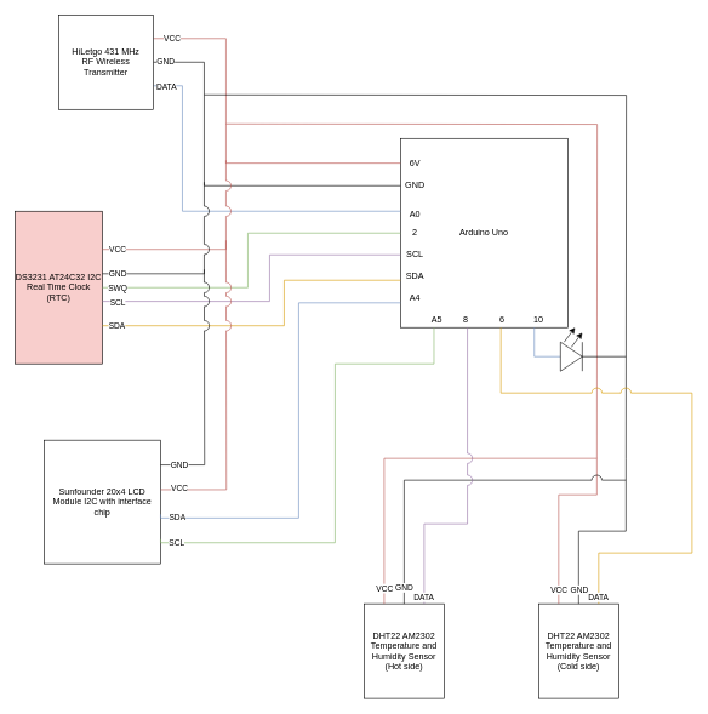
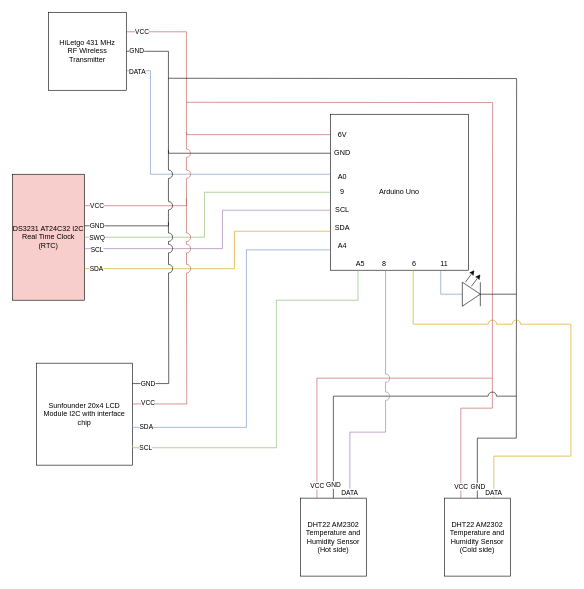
  <mxCell id="0" />
  <mxCell id="1" parent="0" />
  <mxCell id="2" value="Arduino Uno" style="rounded=0;whiteSpace=wrap;html=1;points=[[0,0,0,0,0],[0,0.25,0,0,0],[0,0.5,0,0,-96],[0,0.5,0,0,-30],[0,0.5,0,0,0],[0,0.5,0,0,30],[0,0.5,0,0,96],[0,0.75,0,0,0],[0,1,0,0,0],[0.2,1,0,0,0],[0.25,0,0,0,0],[0.4,1,0,0,0],[0.5,0,0,0,0],[0.6,1,0,0,0],[0.75,0,0,0,0],[0.8,1,0,0,0],[1,0,0,0,0],[1,0.25,0,0,0],[1,0.5,0,0,0],[1,0.75,0,0,0],[1,1,0,0,0]];" vertex="1" parent="1"><mxGeometry x="550" y="190" width="230" height="260" as="geometry" /></mxCell>
  <mxCell id="3" value="" style="endArrow=none;html=1;rounded=0;edgeStyle=orthogonalEdgeStyle;exitX=1;exitY=0.25;exitDx=0;exitDy=0;entryX=0;entryY=0.5;entryDx=0;entryDy=-96;entryPerimeter=0;fillColor=#f8cecc;strokeColor=#b85450;jumpStyle=arc;jumpSize=28;" edge="1" parent="1" source="12" target="2"><mxGeometry width="50" height="50" relative="1" as="geometry"><mxPoint x="230" y="52.5" as="sourcePoint" /><mxPoint x="570" y="224" as="targetPoint" /><Array as="points"><mxPoint x="310" y="53" /><mxPoint x="310" y="224" /></Array></mxGeometry></mxCell>
  <mxCell id="4" value="VCC" style="edgeLabel;html=1;align=center;verticalAlign=middle;resizable=0;points=[];" vertex="1" connectable="0" parent="3"><mxGeometry x="-0.901" y="1" relative="1" as="geometry"><mxPoint as="offset" /></mxGeometry></mxCell>
  <mxCell id="5" value="6V" style="text;html=1;align=center;verticalAlign=middle;whiteSpace=wrap;rounded=0;" vertex="1" parent="1"><mxGeometry x="540" y="210" width="60" height="30" as="geometry" /></mxCell>
  <mxCell id="6" value="" style="endArrow=none;html=1;rounded=0;edgeStyle=orthogonalEdgeStyle;exitX=1;exitY=0.5;exitDx=0;exitDy=0;entryX=0;entryY=0.25;entryDx=0;entryDy=0;entryPerimeter=0;" edge="1" parent="1" source="12" target="2"><mxGeometry width="50" height="50" relative="1" as="geometry"><mxPoint x="70" y="200" as="sourcePoint" /><mxPoint x="490" y="260" as="targetPoint" /><Array as="points"><mxPoint x="280" y="85" /><mxPoint x="280" y="255" /></Array></mxGeometry></mxCell>
  <mxCell id="7" value="GND" style="edgeLabel;html=1;align=center;verticalAlign=middle;resizable=0;points=[];" vertex="1" connectable="0" parent="6"><mxGeometry x="-0.936" y="1" relative="1" as="geometry"><mxPoint as="offset" /></mxGeometry></mxCell>
  <mxCell id="8" value="GND" style="text;html=1;align=center;verticalAlign=middle;whiteSpace=wrap;rounded=0;" vertex="1" parent="1"><mxGeometry x="540" y="240" width="60" height="30" as="geometry" /></mxCell>
  <mxCell id="9" value="" style="endArrow=none;html=1;rounded=0;entryX=0;entryY=0.5;entryDx=0;entryDy=-30;entryPerimeter=0;edgeStyle=orthogonalEdgeStyle;exitX=1;exitY=0.75;exitDx=0;exitDy=0;fillColor=#dae8fc;strokeColor=#6c8ebf;" edge="1" parent="1" source="12" target="2"><mxGeometry width="50" height="50" relative="1" as="geometry"><mxPoint x="450" y="290" as="sourcePoint" /><mxPoint x="460" y="330" as="targetPoint" /><Array as="points"><mxPoint x="250" y="118" /><mxPoint x="250" y="290" /></Array></mxGeometry></mxCell>
  <mxCell id="10" value="DATA" style="edgeLabel;html=1;align=center;verticalAlign=middle;resizable=0;points=[];" vertex="1" connectable="0" parent="9"><mxGeometry x="-0.932" y="-1" relative="1" as="geometry"><mxPoint as="offset" /></mxGeometry></mxCell>
  <mxCell id="11" value="A0" style="text;html=1;align=center;verticalAlign=middle;whiteSpace=wrap;rounded=0;" vertex="1" parent="1"><mxGeometry x="540" y="280" width="60" height="30" as="geometry" /></mxCell>
  <mxCell id="12" value="HiLetgo 431 MHz&lt;br&gt;RF Wireless Transmitter" style="rounded=0;whiteSpace=wrap;html=1;" vertex="1" parent="1"><mxGeometry x="80" y="20" width="130" height="130" as="geometry" /></mxCell>
  <mxCell id="13" value="DS3231 AT24C32 I2C Real Time Clock (RTC)" style="rounded=0;whiteSpace=wrap;html=1;points=[[0,0,0,0,0],[0,0.25,0,0,0],[0,0.5,0,0,0],[0,0.75,0,0,0],[0,1,0,0,0],[0.25,0,0,0,0],[0.25,1,0,0,0],[0.5,0,0,0,0],[0.5,1,0,0,0],[0.75,0,0,0,0],[0.75,1,0,0,0],[1,0,0,0,0],[1,0.25,0,0,0],[1,0.5,0,0,-19],[1,0.5,0,0,0],[1,0.5,0,0,19],[1,0.75,0,0,0],[1,1,0,0,0]];fillColor=#f8cecc;" vertex="1" parent="1"><mxGeometry x="20" y="290" width="120" height="210" as="geometry" /></mxCell>
  <mxCell id="14" value="" style="endArrow=none;html=1;rounded=0;edgeStyle=orthogonalEdgeStyle;fillColor=#f8cecc;strokeColor=#b85450;exitX=1;exitY=0.25;exitDx=0;exitDy=0;exitPerimeter=0;jumpStyle=arc;jumpSize=14;" edge="1" parent="1" source="13"><mxGeometry width="50" height="50" relative="1" as="geometry"><mxPoint x="160" y="330" as="sourcePoint" /><mxPoint x="310" y="220" as="targetPoint" /><Array as="points"><mxPoint x="310" y="343" /></Array></mxGeometry></mxCell>
  <mxCell id="15" value="VCC" style="edgeLabel;html=1;align=center;verticalAlign=middle;resizable=0;points=[];" vertex="1" connectable="0" parent="14"><mxGeometry x="-0.901" y="1" relative="1" as="geometry"><mxPoint x="6" as="offset" /></mxGeometry></mxCell>
  <mxCell id="16" value="" style="endArrow=none;html=1;rounded=0;edgeStyle=orthogonalEdgeStyle;exitX=1;exitY=0.5;exitDx=0;exitDy=-19;exitPerimeter=0;jumpStyle=arc;jumpSize=14;" edge="1" parent="1" source="13"><mxGeometry width="50" height="50" relative="1" as="geometry"><mxPoint x="200" y="380" as="sourcePoint" /><mxPoint x="280" y="250" as="targetPoint" /><Array as="points"><mxPoint x="280" y="376" /></Array></mxGeometry></mxCell>
  <mxCell id="17" value="GND" style="edgeLabel;html=1;align=center;verticalAlign=middle;resizable=0;points=[];" vertex="1" connectable="0" parent="16"><mxGeometry x="-0.936" y="1" relative="1" as="geometry"><mxPoint x="11" as="offset" /></mxGeometry></mxCell>
  <mxCell id="18" value="" style="endArrow=none;html=1;rounded=0;exitX=1;exitY=0.5;exitDx=0;exitDy=0;exitPerimeter=0;edgeStyle=orthogonalEdgeStyle;entryX=0;entryY=0.5;entryDx=0;entryDy=0;entryPerimeter=0;fillColor=#d5e8d4;strokeColor=#82b366;" edge="1" parent="1" source="13" target="2"><mxGeometry width="50" height="50" relative="1" as="geometry"><mxPoint x="260" y="460" as="sourcePoint" /><mxPoint x="340" y="395" as="targetPoint" /><Array as="points"><mxPoint x="340" y="395" /><mxPoint x="340" y="320" /></Array></mxGeometry></mxCell>
  <mxCell id="19" value="SWQ" style="edgeLabel;html=1;align=center;verticalAlign=middle;resizable=0;points=[];" vertex="1" connectable="0" parent="18"><mxGeometry x="-0.924" relative="1" as="geometry"><mxPoint x="2" as="offset" /></mxGeometry></mxCell>
- <mxCell id="20" value="2" style="text;html=1;align=center;verticalAlign=middle;whiteSpace=wrap;rounded=0;" vertex="1" parent="1"><mxGeometry x="540" y="305" width="60" height="30" as="geometry" /></mxCell>
+ <mxCell id="20" value="9" style="text;html=1;align=center;verticalAlign=middle;whiteSpace=wrap;rounded=0;" vertex="1" parent="1"><mxGeometry x="540" y="305" width="60" height="30" as="geometry" /></mxCell>
  <mxCell id="21" value="" style="endArrow=none;html=1;rounded=0;exitX=1;exitY=0.5;exitDx=0;exitDy=19;exitPerimeter=0;edgeStyle=orthogonalEdgeStyle;entryX=0;entryY=0.5;entryDx=0;entryDy=30;entryPerimeter=0;fillColor=#e1d5e7;strokeColor=#9673a6;" edge="1" parent="1" source="13" target="2"><mxGeometry width="50" height="50" relative="1" as="geometry"><mxPoint x="260" y="460" as="sourcePoint" /><mxPoint x="360" y="414" as="targetPoint" /><Array as="points"><mxPoint x="370" y="414" /><mxPoint x="370" y="350" /></Array></mxGeometry></mxCell>
  <mxCell id="22" value="SCL" style="edgeLabel;html=1;align=center;verticalAlign=middle;resizable=0;points=[];" vertex="1" connectable="0" parent="21"><mxGeometry x="-0.914" y="-1" relative="1" as="geometry"><mxPoint as="offset" /></mxGeometry></mxCell>
  <mxCell id="23" value="" style="endArrow=none;html=1;rounded=0;exitX=1;exitY=0.75;exitDx=0;exitDy=0;exitPerimeter=0;edgeStyle=orthogonalEdgeStyle;entryX=0;entryY=0.75;entryDx=0;entryDy=0;entryPerimeter=0;fillColor=#ffe6cc;strokeColor=#d79b00;" edge="1" parent="1" source="13" target="2"><mxGeometry width="50" height="50" relative="1" as="geometry"><mxPoint x="260" y="460" as="sourcePoint" /><mxPoint x="350" y="450" as="targetPoint" /><Array as="points"><mxPoint x="390" y="448" /><mxPoint x="390" y="385" /></Array></mxGeometry></mxCell>
  <mxCell id="24" value="SDA" style="edgeLabel;html=1;align=center;verticalAlign=middle;resizable=0;points=[];" vertex="1" connectable="0" parent="23"><mxGeometry x="-0.918" relative="1" as="geometry"><mxPoint as="offset" /></mxGeometry></mxCell>
  <mxCell id="25" value="SCL" style="text;html=1;align=center;verticalAlign=middle;whiteSpace=wrap;rounded=0;" vertex="1" parent="1"><mxGeometry x="540" y="335" width="60" height="30" as="geometry" /></mxCell>
  <mxCell id="26" value="SDA" style="text;html=1;align=center;verticalAlign=middle;whiteSpace=wrap;rounded=0;" vertex="1" parent="1"><mxGeometry x="540" y="365" width="60" height="30" as="geometry" /></mxCell>
  <mxCell id="27" value="Sunfounder 20x4 LCD Module I2C with interface chip" style="rounded=0;whiteSpace=wrap;html=1;points=[[0,0,0,0,0],[0,0.25,0,0,0],[0,0.5,0,0,0],[0,0.75,0,0,0],[0,1,0,0,0],[0.25,0,0,0,0],[0.25,1,0,0,0],[0.5,0,0,0,0],[0.5,1,0,0,0],[0.75,0,0,0,0],[0.75,1,0,0,0],[1,0,0,0,0],[1,0.2,0,0,0],[1,0.4,0,0,0],[1,0.6,0,0,0],[1,0.8,0,0,0],[1,1,0,0,0]];" vertex="1" parent="1"><mxGeometry x="60" y="605" width="160" height="170" as="geometry" /></mxCell>
  <mxCell id="28" value="" style="endArrow=none;html=1;rounded=0;exitX=1;exitY=0.2;exitDx=0;exitDy=0;exitPerimeter=0;edgeStyle=orthogonalEdgeStyle;jumpStyle=arc;jumpSize=14;" edge="1" parent="1" source="27"><mxGeometry width="50" height="50" relative="1" as="geometry"><mxPoint x="320" y="540" as="sourcePoint" /><mxPoint x="280" y="370" as="targetPoint" /></mxGeometry></mxCell>
  <mxCell id="29" value="GND" style="edgeLabel;html=1;align=center;verticalAlign=middle;resizable=0;points=[];" vertex="1" connectable="0" parent="28"><mxGeometry x="-0.909" y="1" relative="1" as="geometry"><mxPoint x="10" as="offset" /></mxGeometry></mxCell>
  <mxCell id="30" value="" style="endArrow=none;html=1;rounded=0;exitX=1;exitY=0.4;exitDx=0;exitDy=0;exitPerimeter=0;edgeStyle=orthogonalEdgeStyle;fillColor=#f8cecc;strokeColor=#b85450;jumpStyle=arc;jumpSize=14;" edge="1" parent="1" source="27"><mxGeometry width="50" height="50" relative="1" as="geometry"><mxPoint x="320" y="540" as="sourcePoint" /><mxPoint x="310" y="330" as="targetPoint" /></mxGeometry></mxCell>
  <mxCell id="31" value="VCC" style="edgeLabel;html=1;align=center;verticalAlign=middle;resizable=0;points=[];" vertex="1" connectable="0" parent="30"><mxGeometry x="-0.931" y="2" relative="1" as="geometry"><mxPoint x="10" as="offset" /></mxGeometry></mxCell>
  <mxCell id="32" value="" style="endArrow=none;html=1;rounded=0;exitX=1;exitY=0.6;exitDx=0;exitDy=0;exitPerimeter=0;edgeStyle=orthogonalEdgeStyle;entryX=0;entryY=0.5;entryDx=0;entryDy=96;entryPerimeter=0;fillColor=#dae8fc;strokeColor=#6c8ebf;" edge="1" parent="1" source="27" target="2"><mxGeometry width="50" height="50" relative="1" as="geometry"><mxPoint x="440" y="540" as="sourcePoint" /><mxPoint x="370" y="712" as="targetPoint" /><Array as="points"><mxPoint x="410" y="712" /><mxPoint x="410" y="416" /></Array></mxGeometry></mxCell>
  <mxCell id="33" value="SDA" style="edgeLabel;html=1;align=center;verticalAlign=middle;resizable=0;points=[];" vertex="1" connectable="0" parent="32"><mxGeometry x="-0.654" y="1" relative="1" as="geometry"><mxPoint x="-82" as="offset" /></mxGeometry></mxCell>
  <mxCell id="34" value="A4" style="text;html=1;align=center;verticalAlign=middle;whiteSpace=wrap;rounded=0;" vertex="1" parent="1"><mxGeometry x="540" y="395" width="60" height="30" as="geometry" /></mxCell>
  <mxCell id="35" value="" style="endArrow=none;html=1;rounded=0;exitX=1;exitY=0.8;exitDx=0;exitDy=0;exitPerimeter=0;edgeStyle=orthogonalEdgeStyle;entryX=0.2;entryY=1;entryDx=0;entryDy=0;entryPerimeter=0;fillColor=#d5e8d4;strokeColor=#82b366;" edge="1" parent="1" source="27" target="2"><mxGeometry width="50" height="50" relative="1" as="geometry"><mxPoint x="440" y="620" as="sourcePoint" /><mxPoint x="480" y="746" as="targetPoint" /><Array as="points"><mxPoint x="460" y="746" /><mxPoint x="460" y="500" /><mxPoint x="596" y="500" /></Array></mxGeometry></mxCell>
  <mxCell id="36" value="SCL" style="edgeLabel;html=1;align=center;verticalAlign=middle;resizable=0;points=[];" vertex="1" connectable="0" parent="35"><mxGeometry x="-0.811" relative="1" as="geometry"><mxPoint x="-38" as="offset" /></mxGeometry></mxCell>
  <mxCell id="37" value="A5" style="text;html=1;align=center;verticalAlign=middle;whiteSpace=wrap;rounded=0;" vertex="1" parent="1"><mxGeometry x="570" y="425" width="60" height="30" as="geometry" /></mxCell>
  <mxCell id="38" value="" style="endArrow=none;html=1;rounded=0;edgeStyle=orthogonalEdgeStyle;fillColor=#f8cecc;strokeColor=#b85450;" edge="1" parent="1"><mxGeometry width="50" height="50" relative="1" as="geometry"><mxPoint x="310" y="170" as="sourcePoint" /><mxPoint x="820" y="630" as="targetPoint" /></mxGeometry></mxCell>
  <mxCell id="39" value="DHT22 AM2302 Temperature and Humidity Sensor (Hot side)" style="rounded=0;whiteSpace=wrap;html=1;" vertex="1" parent="1"><mxGeometry x="500" y="830" width="110" height="130" as="geometry" /></mxCell>
  <mxCell id="40" value="DHT22 AM2302 Temperature and Humidity Sensor (Cold side)" style="rounded=0;whiteSpace=wrap;html=1;" vertex="1" parent="1"><mxGeometry x="740" y="830" width="110" height="130" as="geometry" /></mxCell>
  <mxCell id="41" value="" style="endArrow=none;html=1;rounded=0;edgeStyle=orthogonalEdgeStyle;" edge="1" parent="1"><mxGeometry width="50" height="50" relative="1" as="geometry"><mxPoint x="280" y="130" as="sourcePoint" /><mxPoint x="860" y="630" as="targetPoint" /></mxGeometry></mxCell>
  <mxCell id="42" value="" style="endArrow=none;html=1;rounded=0;edgeStyle=orthogonalEdgeStyle;exitX=0.25;exitY=0;exitDx=0;exitDy=0;fillColor=#f8cecc;strokeColor=#b85450;" edge="1" parent="1" source="39"><mxGeometry width="50" height="50" relative="1" as="geometry"><mxPoint x="510" y="750" as="sourcePoint" /><mxPoint x="820" y="630" as="targetPoint" /><Array as="points"><mxPoint x="528" y="630" /></Array></mxGeometry></mxCell>
  <mxCell id="43" value="VCC" style="edgeLabel;html=1;align=center;verticalAlign=middle;resizable=0;points=[];" vertex="1" connectable="0" parent="42"><mxGeometry x="-0.911" relative="1" as="geometry"><mxPoint as="offset" /></mxGeometry></mxCell>
  <mxCell id="44" value="" style="endArrow=none;html=1;rounded=0;edgeStyle=orthogonalEdgeStyle;exitX=0.25;exitY=0;exitDx=0;exitDy=0;fillColor=#f8cecc;strokeColor=#b85450;" edge="1" parent="1" source="40"><mxGeometry width="50" height="50" relative="1" as="geometry"><mxPoint x="700" y="850" as="sourcePoint" /><mxPoint x="820" y="630" as="targetPoint" /><Array as="points"><mxPoint x="768" y="680" /><mxPoint x="820" y="680" /></Array></mxGeometry></mxCell>
  <mxCell id="45" value="VCC" style="edgeLabel;html=1;align=center;verticalAlign=middle;resizable=0;points=[];" vertex="1" connectable="0" parent="44"><mxGeometry x="-0.911" relative="1" as="geometry"><mxPoint y="-9" as="offset" /></mxGeometry></mxCell>
  <mxCell id="46" value="" style="endArrow=none;html=1;rounded=0;edgeStyle=orthogonalEdgeStyle;exitX=0.5;exitY=0;exitDx=0;exitDy=0;jumpStyle=arc;jumpSize=14;" edge="1" parent="1" source="39"><mxGeometry width="50" height="50" relative="1" as="geometry"><mxPoint x="640" y="690" as="sourcePoint" /><mxPoint x="860" y="630" as="targetPoint" /><Array as="points"><mxPoint x="555" y="660" /><mxPoint x="860" y="660" /></Array></mxGeometry></mxCell>
  <mxCell id="47" value="GND" style="edgeLabel;html=1;align=center;verticalAlign=middle;resizable=0;points=[];" vertex="1" connectable="0" parent="46"><mxGeometry x="-0.908" y="1" relative="1" as="geometry"><mxPoint as="offset" /></mxGeometry></mxCell>
  <mxCell id="48" value="" style="endArrow=none;html=1;rounded=0;edgeStyle=orthogonalEdgeStyle;exitX=0.5;exitY=0;exitDx=0;exitDy=0;" edge="1" parent="1" source="40"><mxGeometry width="50" height="50" relative="1" as="geometry"><mxPoint x="850" y="860" as="sourcePoint" /><mxPoint x="860" y="660" as="targetPoint" /><Array as="points"><mxPoint x="795" y="730" /><mxPoint x="860" y="730" /></Array></mxGeometry></mxCell>
  <mxCell id="49" value="GND" style="edgeLabel;html=1;align=center;verticalAlign=middle;resizable=0;points=[];" vertex="1" connectable="0" parent="48"><mxGeometry x="-0.908" y="1" relative="1" as="geometry"><mxPoint x="1" y="-9" as="offset" /></mxGeometry></mxCell>
  <mxCell id="50" value="" style="endArrow=none;html=1;rounded=0;edgeStyle=orthogonalEdgeStyle;exitX=0.75;exitY=0;exitDx=0;exitDy=0;entryX=0.4;entryY=1;entryDx=0;entryDy=0;entryPerimeter=0;fillColor=#e1d5e7;strokeColor=#9673a6;jumpStyle=arc;jumpSize=14;" edge="1" parent="1" source="39" target="2"><mxGeometry width="50" height="50" relative="1" as="geometry"><mxPoint x="600" y="780" as="sourcePoint" /><mxPoint x="600" y="640" as="targetPoint" /><Array as="points"><mxPoint x="583" y="720" /><mxPoint x="642" y="720" /></Array></mxGeometry></mxCell>
  <mxCell id="51" value="DATA" style="edgeLabel;html=1;align=center;verticalAlign=middle;resizable=0;points=[];" vertex="1" connectable="0" parent="50"><mxGeometry x="-0.885" y="1" relative="1" as="geometry"><mxPoint y="15" as="offset" /></mxGeometry></mxCell>
  <mxCell id="52" value="8" style="text;html=1;align=center;verticalAlign=middle;whiteSpace=wrap;rounded=0;" vertex="1" parent="1"><mxGeometry x="610" y="425" width="60" height="30" as="geometry" /></mxCell>
  <mxCell id="53" value="" style="endArrow=none;html=1;rounded=0;edgeStyle=orthogonalEdgeStyle;exitX=0.75;exitY=0;exitDx=0;exitDy=0;entryX=0.6;entryY=1;entryDx=0;entryDy=0;entryPerimeter=0;fillColor=#ffe6cc;strokeColor=#d79b00;jumpStyle=arc;jumpSize=14;" edge="1" parent="1" source="40" target="2"><mxGeometry width="50" height="50" relative="1" as="geometry"><mxPoint x="950" y="730" as="sourcePoint" /><mxPoint x="950" y="500" as="targetPoint" /><Array as="points"><mxPoint x="823" y="760" /><mxPoint x="951" y="760" /><mxPoint x="951" y="540" /><mxPoint x="688" y="540" /></Array></mxGeometry></mxCell>
  <mxCell id="54" value="DATA" style="edgeLabel;html=1;align=center;verticalAlign=middle;resizable=0;points=[];" vertex="1" connectable="0" parent="53"><mxGeometry x="-0.966" y="1" relative="1" as="geometry"><mxPoint y="3" as="offset" /></mxGeometry></mxCell>
  <mxCell id="55" value="6" style="text;html=1;align=center;verticalAlign=middle;whiteSpace=wrap;rounded=0;" vertex="1" parent="1"><mxGeometry x="660" y="425" width="60" height="30" as="geometry" /></mxCell>
  <mxCell id="56" value="" style="endArrow=none;html=1;rounded=0;entryX=0.8;entryY=1;entryDx=0;entryDy=0;entryPerimeter=0;edgeStyle=orthogonalEdgeStyle;exitX=0;exitY=0.5;exitDx=0;exitDy=0;fillColor=#dae8fc;strokeColor=#6c8ebf;" edge="1" parent="1" source="60" target="2"><mxGeometry width="50" height="50" relative="1" as="geometry"><mxPoint x="750" y="510" as="sourcePoint" /><mxPoint x="780" y="480" as="targetPoint" /></mxGeometry></mxCell>
- <mxCell id="57" value="10" style="text;html=1;align=center;verticalAlign=middle;whiteSpace=wrap;rounded=0;" vertex="1" parent="1"><mxGeometry x="710" y="425" width="60" height="30" as="geometry" /></mxCell>
+ <mxCell id="57" value="11" style="text;html=1;align=center;verticalAlign=middle;whiteSpace=wrap;rounded=0;" vertex="1" parent="1"><mxGeometry x="710" y="425" width="60" height="30" as="geometry" /></mxCell>
  <mxCell id="58" value="" style="group" vertex="1" connectable="0" parent="1"><mxGeometry x="770" y="450" width="30" height="60" as="geometry" /></mxCell>
  <mxCell id="59" value="" style="group" vertex="1" connectable="0" parent="58"><mxGeometry y="20" width="30" height="40" as="geometry" /></mxCell>
  <mxCell id="60" value="" style="triangle;whiteSpace=wrap;html=1;" vertex="1" parent="59"><mxGeometry width="30" height="40" as="geometry" /></mxCell>
  <mxCell id="61" value="" style="endArrow=none;html=1;rounded=0;" edge="1" parent="59"><mxGeometry width="50" height="50" relative="1" as="geometry"><mxPoint x="30" y="40" as="sourcePoint" /><mxPoint x="30" as="targetPoint" /></mxGeometry></mxCell>
  <mxCell id="62" value="" style="endArrow=classic;html=1;rounded=0;" edge="1" parent="58"><mxGeometry width="50" height="50" relative="1" as="geometry"><mxPoint x="5" y="20" as="sourcePoint" /><mxPoint x="20" as="targetPoint" /></mxGeometry></mxCell>
  <mxCell id="63" value="" style="endArrow=classic;html=1;rounded=0;" edge="1" parent="58"><mxGeometry width="50" height="50" relative="1" as="geometry"><mxPoint x="15" y="27" as="sourcePoint" /><mxPoint x="30" y="7" as="targetPoint" /></mxGeometry></mxCell>
  <mxCell id="64" value="" style="endArrow=none;html=1;rounded=0;" edge="1" parent="1"><mxGeometry width="50" height="50" relative="1" as="geometry"><mxPoint x="800" y="490" as="sourcePoint" /><mxPoint x="860" y="490" as="targetPoint" /></mxGeometry></mxCell>
